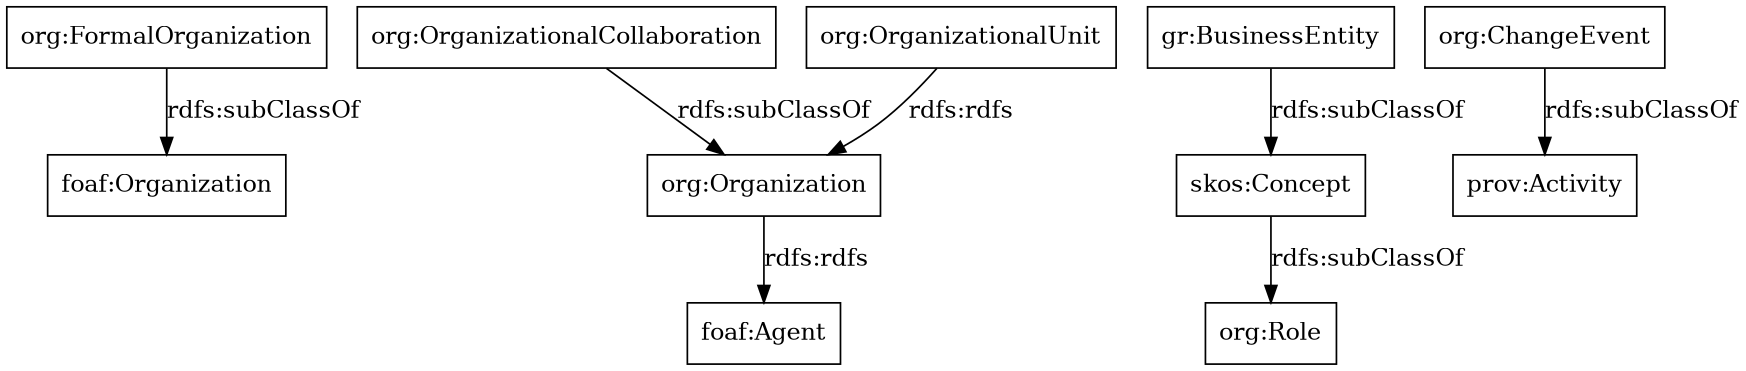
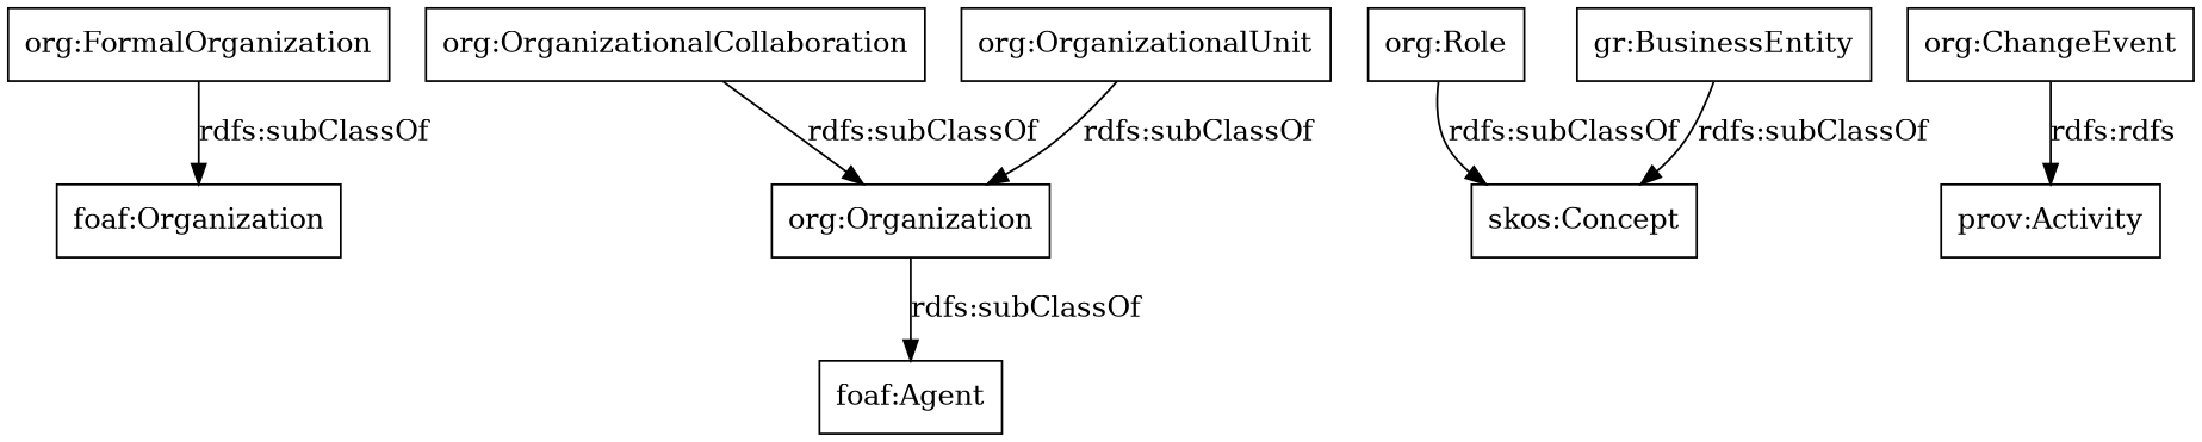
  digraph {
    rankdir=TB
    node [color=black shape=rectangle]
    "org:FormalOrganization"
    "foaf:Organization"
    "org:Organization"
    "foaf:Agent"
    "org:OrganizationalCollaboration"
    "org:Role"
    "skos:Concept"
    "org:OrganizationalUnit"
    "org:ChangeEvent"
    "prov:Activity"
    "gr:BusinessEntity"
    "org:FormalOrganization" -> "foaf:Organization" [label="rdfs:subClassOf"]
-   "org:Organization" -> "foaf:Agent" [label="rdfs:rdfs"]
+   "org:Organization" -> "foaf:Agent" [label="rdfs:subClassOf"]
    "org:OrganizationalCollaboration" -> "org:Organization" [label="rdfs:subClassOf"]
-   "skos:Concept" -> "org:Role" [label="rdfs:subClassOf"]
-   "org:OrganizationalUnit" -> "org:Organization" [label="rdfs:rdfs"]
-   "org:ChangeEvent" -> "prov:Activity" [label="rdfs:subClassOf"]
+   "org:Role" -> "skos:Concept" [label="rdfs:subClassOf"]
+   "org:OrganizationalUnit" -> "org:Organization" [label="rdfs:subClassOf"]
+   "org:ChangeEvent" -> "prov:Activity" [label="rdfs:rdfs"]
    "gr:BusinessEntity" -> "skos:Concept" [label="rdfs:subClassOf"]
  }
